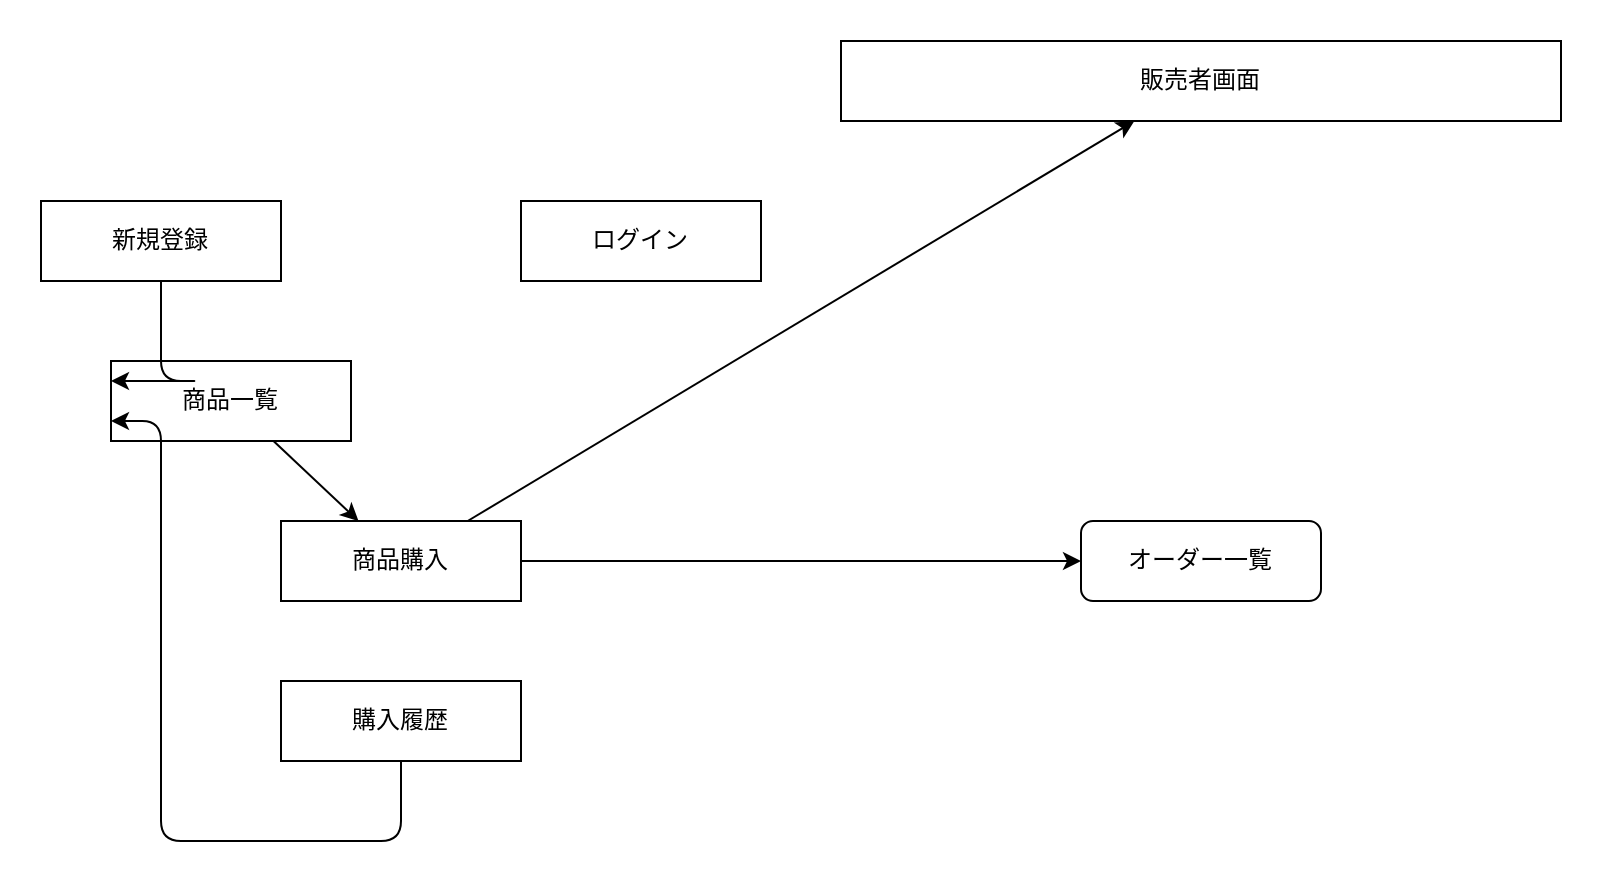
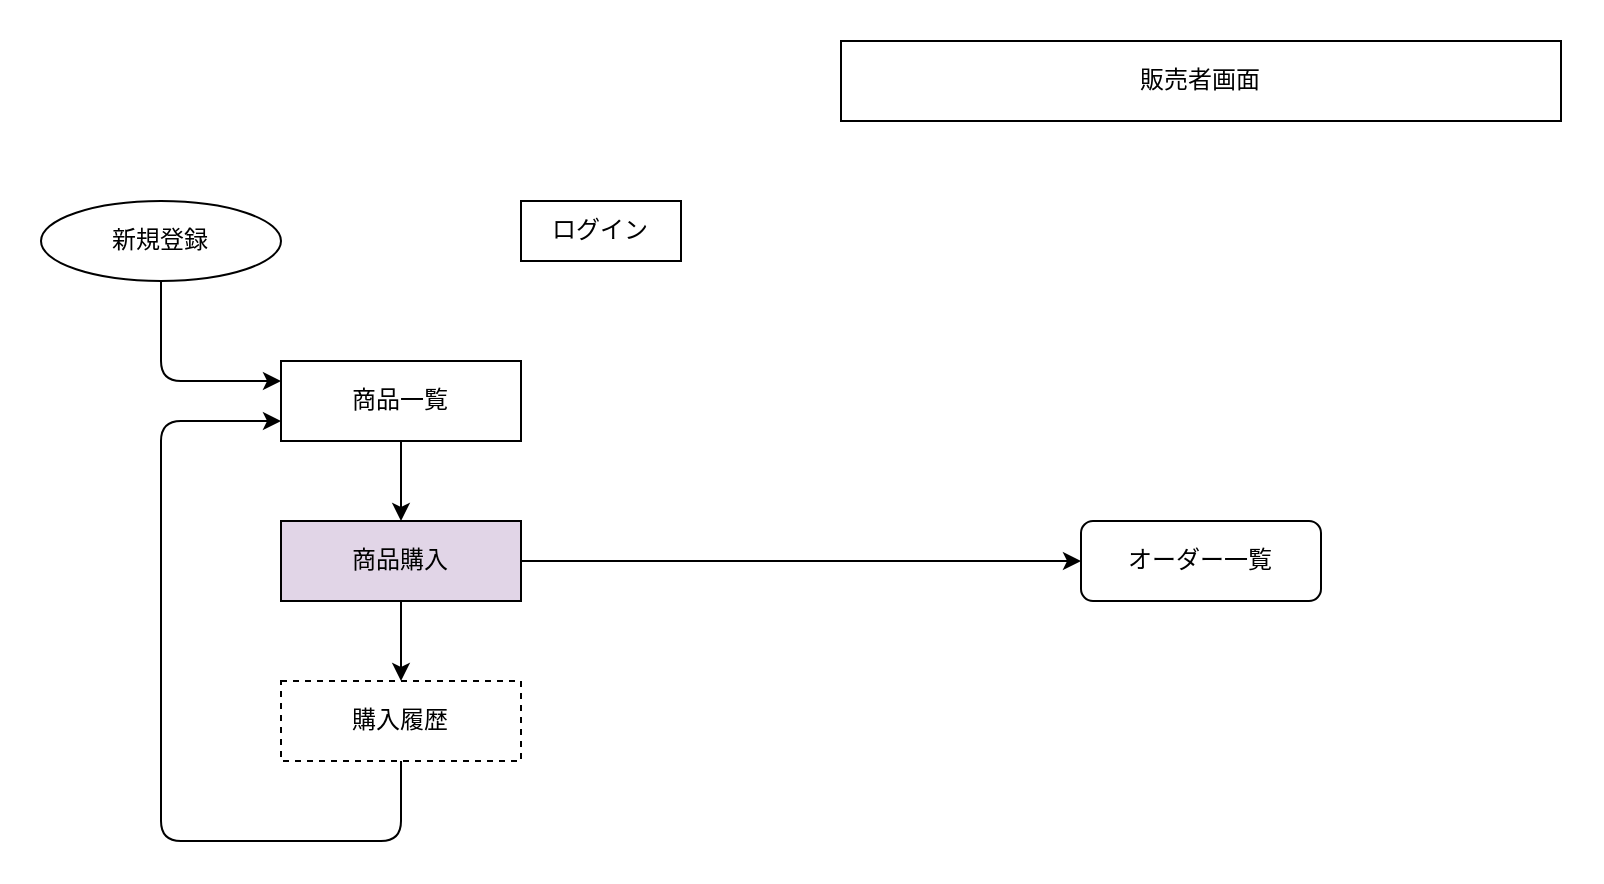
  <mxCell id="0" />
  <mxCell id="1" parent="0" />
  <mxCell id="2" style="edgeStyle=none;html=1;" parent="1" source="3" target="6" edge="1"><mxGeometry relative="1" as="geometry" /></mxCell>
- <mxCell id="3" value="商品一覧" style="whiteSpace=wrap;html=1;align=center;" parent="1" vertex="1"><mxGeometry x="55" y="180" width="120" height="40" as="geometry" /></mxCell>
+ <mxCell id="3" value="商品一覧" style="whiteSpace=wrap;html=1;align=center;" parent="1" vertex="1"><mxGeometry x="140" y="180" width="120" height="40" as="geometry" /></mxCell>
  <mxCell id="4" style="edgeStyle=none;html=1;entryX=0;entryY=0.5;entryDx=0;entryDy=0;" parent="1" source="6" target="11" edge="1"><mxGeometry relative="1" as="geometry" /></mxCell>
- <mxCell id="5" style="edgeStyle=none;html=1;" parent="1" source="6" target="13" edge="1"><mxGeometry relative="1" as="geometry" /></mxCell>
- <mxCell id="6" value="商品購入" style="whiteSpace=wrap;html=1;align=center;" parent="1" vertex="1"><mxGeometry x="140" y="260" width="120" height="40" as="geometry" /></mxCell>
+ <mxCell id="5" style="edgeStyle=none;html=1;entryX=0.5;entryY=0;entryDx=0;entryDy=0;" parent="1" source="6" target="10" edge="1"><mxGeometry relative="1" as="geometry" /></mxCell>
+ <mxCell id="6" value="商品購入" style="whiteSpace=wrap;html=1;align=center;fillColor=#e1d5e7;" parent="1" vertex="1"><mxGeometry x="140" y="260" width="120" height="40" as="geometry" /></mxCell>
  <mxCell id="7" style="edgeStyle=none;html=1;entryX=0;entryY=0.25;entryDx=0;entryDy=0;entryPerimeter=0;" parent="1" source="8" target="3" edge="1"><mxGeometry relative="1" as="geometry"><Array as="points"><mxPoint x="80" y="190" /><mxPoint x="100" y="190" /></Array></mxGeometry></mxCell>
- <mxCell id="8" value="新規登録" style="whiteSpace=wrap;html=1;align=center;" parent="1" vertex="1"><mxGeometry x="20" y="100" width="120" height="40" as="geometry" /></mxCell>
+ <mxCell id="8" value="新規登録" style="ellipse;whiteSpace=wrap;html=1;align=center;" parent="1" vertex="1"><mxGeometry x="20" y="100" width="120" height="40" as="geometry" /></mxCell>
  <mxCell id="9" style="edgeStyle=none;html=1;entryX=0;entryY=0.75;entryDx=0;entryDy=0;" parent="1" source="10" target="3" edge="1"><mxGeometry relative="1" as="geometry"><Array as="points"><mxPoint x="200" y="420" /><mxPoint x="80" y="420" /><mxPoint x="80" y="210" /></Array></mxGeometry></mxCell>
- <mxCell id="10" value="購入履歴" style="whiteSpace=wrap;html=1;align=center;" parent="1" vertex="1"><mxGeometry x="140" y="340" width="120" height="40" as="geometry" /></mxCell>
+ <mxCell id="10" value="購入履歴" style="whiteSpace=wrap;html=1;align=center;dashed=1;" parent="1" vertex="1"><mxGeometry x="140" y="340" width="120" height="40" as="geometry" /></mxCell>
  <mxCell id="11" value="オーダー一覧" style="whiteSpace=wrap;html=1;align=center;rounded=1;" parent="1" vertex="1"><mxGeometry x="540" y="260" width="120" height="40" as="geometry" /></mxCell>
- <mxCell id="12" value="ログイン" style="whiteSpace=wrap;html=1;align=center;" parent="1" vertex="1"><mxGeometry x="260" y="100" width="120" height="40" as="geometry" /></mxCell>
+ <mxCell id="12" value="ログイン" style="whiteSpace=wrap;html=1;align=center;" parent="1" vertex="1"><mxGeometry x="260" y="100" width="80" height="30" as="geometry" /></mxCell>
  <mxCell id="13" value="販売者画面" style="whiteSpace=wrap;html=1;align=center;" vertex="1" parent="1"><mxGeometry x="420" y="20" width="360" height="40" as="geometry" /></mxCell>
